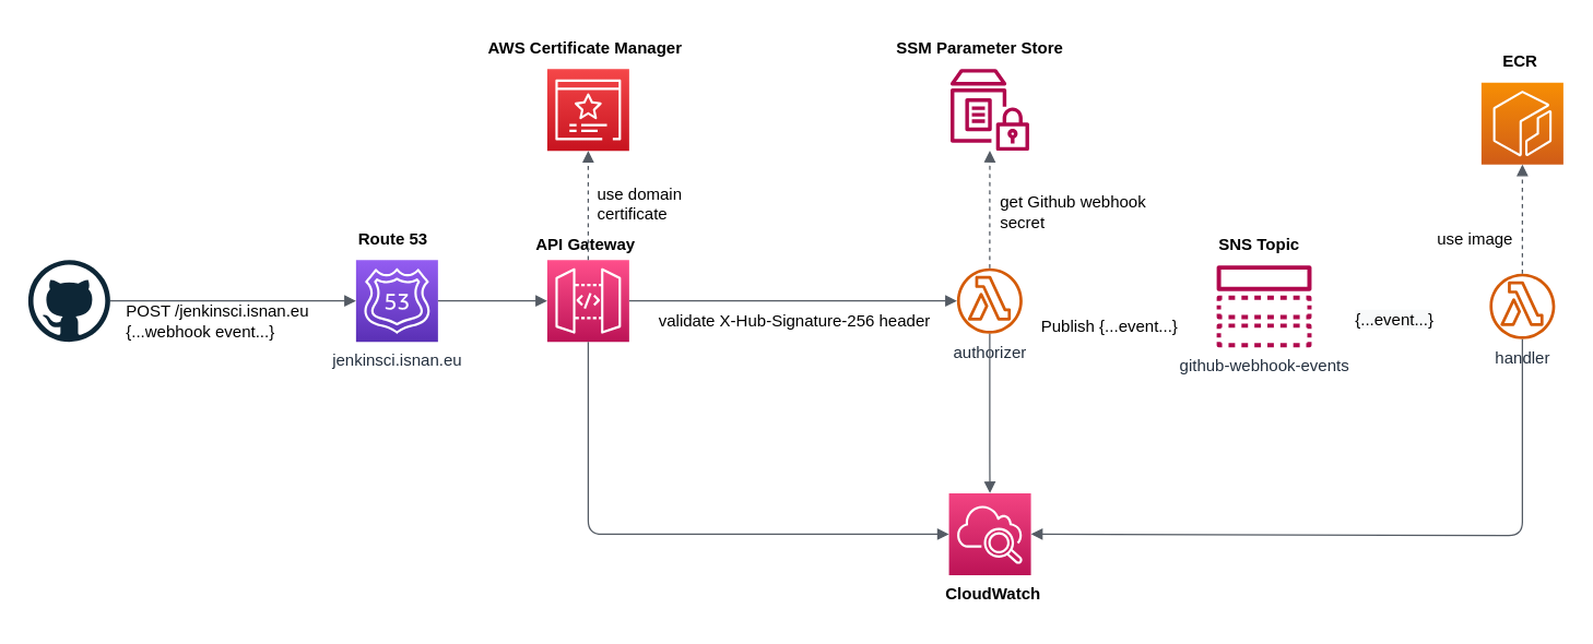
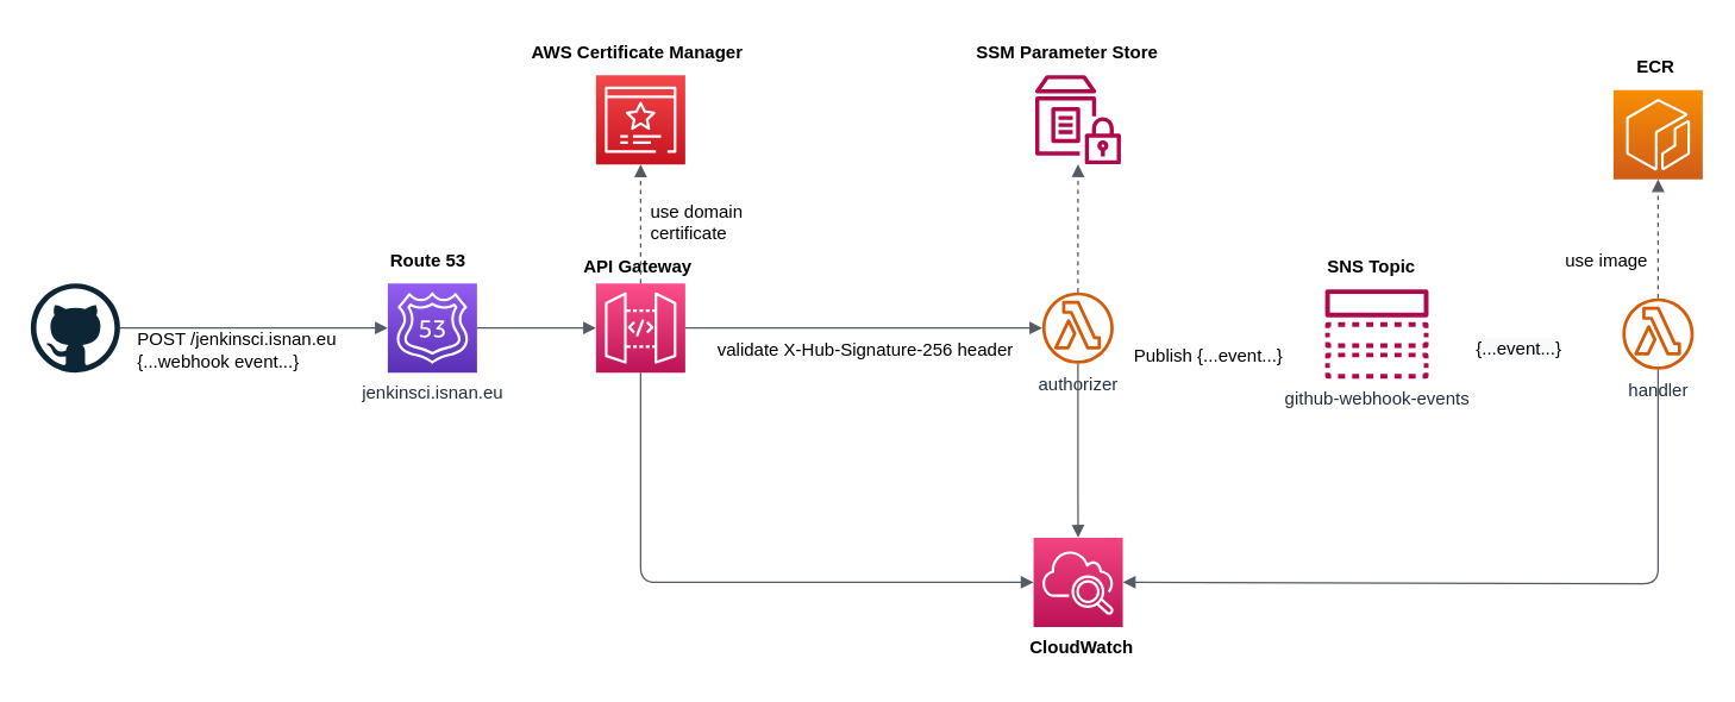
  <mxCell id="0" />
  <mxCell id="1" parent="0" />
  <mxCell id="2" value="jenkinsci.isnan.eu" style="sketch=0;points=[[0,0,0],[0.25,0,0],[0.5,0,0],[0.75,0,0],[1,0,0],[0,1,0],[0.25,1,0],[0.5,1,0],[0.75,1,0],[1,1,0],[0,0.25,0],[0,0.5,0],[0,0.75,0],[1,0.25,0],[1,0.5,0],[1,0.75,0]];outlineConnect=0;fontColor=#232F3E;gradientColor=#945DF2;gradientDirection=north;fillColor=#5A30B5;strokeColor=#ffffff;dashed=0;verticalLabelPosition=bottom;verticalAlign=top;align=center;html=1;fontSize=12;fontStyle=0;aspect=fixed;shape=mxgraph.aws4.resourceIcon;resIcon=mxgraph.aws4.route_53;" vertex="1" parent="1"><mxGeometry x="260" y="190" width="60" height="60" as="geometry" /></mxCell>
  <mxCell id="3" value="" style="dashed=0;outlineConnect=0;html=1;align=center;labelPosition=center;verticalLabelPosition=bottom;verticalAlign=top;shape=mxgraph.weblogos.github" vertex="1" parent="1"><mxGeometry x="20" y="190" width="60" height="60" as="geometry" /></mxCell>
  <mxCell id="4" value="" style="edgeStyle=orthogonalEdgeStyle;html=1;endArrow=block;elbow=vertical;startArrow=none;endFill=1;strokeColor=#545B64;rounded=0;entryX=0;entryY=0.5;entryDx=0;entryDy=0;entryPerimeter=0;" edge="1" parent="1" source="3" target="2"><mxGeometry width="100" relative="1" as="geometry"><mxPoint x="360" y="330" as="sourcePoint" /><mxPoint x="460" y="330" as="targetPoint" /></mxGeometry></mxCell>
  <mxCell id="5" value="POST /jenkinsci.isnan.eu&lt;br&gt;{...webhook event...}" style="text;html=1;strokeColor=none;fillColor=none;align=left;verticalAlign=middle;whiteSpace=wrap;rounded=0;" vertex="1" parent="1"><mxGeometry x="90" y="220" width="160" height="30" as="geometry" /></mxCell>
  <mxCell id="6" value="" style="sketch=0;points=[[0,0,0],[0.25,0,0],[0.5,0,0],[0.75,0,0],[1,0,0],[0,1,0],[0.25,1,0],[0.5,1,0],[0.75,1,0],[1,1,0],[0,0.25,0],[0,0.5,0],[0,0.75,0],[1,0.25,0],[1,0.5,0],[1,0.75,0]];outlineConnect=0;fontColor=#232F3E;gradientColor=#FF4F8B;gradientDirection=north;fillColor=#BC1356;strokeColor=#ffffff;dashed=0;verticalLabelPosition=bottom;verticalAlign=top;align=center;html=1;fontSize=12;fontStyle=0;aspect=fixed;shape=mxgraph.aws4.resourceIcon;resIcon=mxgraph.aws4.api_gateway;" vertex="1" parent="1"><mxGeometry x="400" y="190" width="60" height="60" as="geometry" /></mxCell>
  <mxCell id="7" value="" style="edgeStyle=orthogonalEdgeStyle;html=1;endArrow=block;elbow=vertical;startArrow=none;endFill=1;strokeColor=#545B64;rounded=0;entryX=0;entryY=0.5;entryDx=0;entryDy=0;entryPerimeter=0;exitX=1;exitY=0.5;exitDx=0;exitDy=0;exitPerimeter=0;" edge="1" parent="1" source="2" target="6"><mxGeometry width="100" relative="1" as="geometry"><mxPoint x="90" y="230" as="sourcePoint" /><mxPoint x="270" y="230" as="targetPoint" /></mxGeometry></mxCell>
  <mxCell id="8" value="github-webhook-events" style="sketch=0;outlineConnect=0;fontColor=#232F3E;gradientColor=none;fillColor=#B0084D;strokeColor=none;dashed=0;verticalLabelPosition=bottom;verticalAlign=top;align=center;html=1;fontSize=12;fontStyle=0;aspect=fixed;pointerEvents=1;shape=mxgraph.aws4.topic;" vertex="1" parent="1"><mxGeometry x="890" y="194" width="69.85" height="60" as="geometry" /></mxCell>
  <mxCell id="9" value="Publish {...event...}" style="text;html=1;strokeColor=none;fillColor=none;align=left;verticalAlign=middle;whiteSpace=wrap;rounded=0;" vertex="1" parent="1"><mxGeometry x="760" y="224" width="130" height="30" as="geometry" /></mxCell>
  <mxCell id="10" value="handler" style="sketch=0;outlineConnect=0;fontColor=#232F3E;gradientColor=none;fillColor=#D45B07;strokeColor=none;dashed=0;verticalLabelPosition=bottom;verticalAlign=top;align=center;html=1;fontSize=12;fontStyle=0;aspect=fixed;pointerEvents=1;shape=mxgraph.aws4.lambda_function;" vertex="1" parent="1"><mxGeometry x="1090" y="200" width="48" height="48" as="geometry" /></mxCell>
  <mxCell id="11" value="&lt;span style=&quot;color: rgb(0, 0, 0); font-family: Helvetica; font-size: 12px; font-style: normal; font-variant-ligatures: normal; font-variant-caps: normal; font-weight: 400; letter-spacing: normal; orphans: 2; text-align: left; text-indent: 0px; text-transform: none; widows: 2; word-spacing: 0px; -webkit-text-stroke-width: 0px; background-color: rgb(248, 249, 250); text-decoration-thickness: initial; text-decoration-style: initial; text-decoration-color: initial; float: none; display: inline !important;&quot;&gt;{...event...}&lt;/span&gt;" style="text;whiteSpace=wrap;html=1;" vertex="1" parent="1"><mxGeometry x="990" y="220" width="70" height="30" as="geometry" /></mxCell>
  <mxCell id="12" value="authorizer" style="sketch=0;outlineConnect=0;fontColor=#232F3E;gradientColor=none;fillColor=#D45B07;strokeColor=none;dashed=0;verticalLabelPosition=bottom;verticalAlign=top;align=center;html=1;fontSize=12;fontStyle=0;aspect=fixed;pointerEvents=1;shape=mxgraph.aws4.lambda_function;" vertex="1" parent="1"><mxGeometry x="700" y="196" width="48" height="48" as="geometry" /></mxCell>
  <mxCell id="13" value="" style="edgeStyle=orthogonalEdgeStyle;html=1;endArrow=block;elbow=vertical;startArrow=none;endFill=1;strokeColor=#545B64;rounded=1;exitX=1;exitY=0.5;exitDx=0;exitDy=0;exitPerimeter=0;" edge="1" parent="1" source="6" target="12"><mxGeometry width="100" relative="1" as="geometry"><mxPoint x="440" y="260" as="sourcePoint" /><mxPoint x="590.188" y="360" as="targetPoint" /><Array as="points"><mxPoint x="540" y="220" /><mxPoint x="540" y="220" /></Array></mxGeometry></mxCell>
  <mxCell id="14" value="validate X-Hub-Signature-256 header" style="text;html=1;strokeColor=none;fillColor=none;align=left;verticalAlign=middle;whiteSpace=wrap;rounded=0;" vertex="1" parent="1"><mxGeometry x="480" y="220" width="240" height="30" as="geometry" /></mxCell>
  <mxCell id="15" value="&lt;b&gt;Route 53&lt;/b&gt;" style="text;html=1;strokeColor=none;fillColor=none;align=left;verticalAlign=middle;whiteSpace=wrap;rounded=0;" vertex="1" parent="1"><mxGeometry x="260" y="160" width="70" height="30" as="geometry" /></mxCell>
  <mxCell id="16" value="&lt;b&gt;API Gateway&lt;/b&gt;" style="text;html=1;strokeColor=none;fillColor=none;align=left;verticalAlign=middle;whiteSpace=wrap;rounded=0;" vertex="1" parent="1"><mxGeometry x="390" y="164" width="90" height="30" as="geometry" /></mxCell>
  <mxCell id="17" value="&lt;b&gt;SNS Topic&lt;/b&gt;" style="text;html=1;strokeColor=none;fillColor=none;align=left;verticalAlign=middle;whiteSpace=wrap;rounded=0;" vertex="1" parent="1"><mxGeometry x="890" y="164" width="90" height="30" as="geometry" /></mxCell>
  <mxCell id="18" value="" style="sketch=0;points=[[0,0,0],[0.25,0,0],[0.5,0,0],[0.75,0,0],[1,0,0],[0,1,0],[0.25,1,0],[0.5,1,0],[0.75,1,0],[1,1,0],[0,0.25,0],[0,0.5,0],[0,0.75,0],[1,0.25,0],[1,0.5,0],[1,0.75,0]];points=[[0,0,0],[0.25,0,0],[0.5,0,0],[0.75,0,0],[1,0,0],[0,1,0],[0.25,1,0],[0.5,1,0],[0.75,1,0],[1,1,0],[0,0.25,0],[0,0.5,0],[0,0.75,0],[1,0.25,0],[1,0.5,0],[1,0.75,0]];outlineConnect=0;fontColor=#232F3E;gradientColor=#F34482;gradientDirection=north;fillColor=#BC1356;strokeColor=#ffffff;dashed=0;verticalLabelPosition=bottom;verticalAlign=top;align=center;html=1;fontSize=12;fontStyle=0;aspect=fixed;shape=mxgraph.aws4.resourceIcon;resIcon=mxgraph.aws4.cloudwatch_2;" vertex="1" parent="1"><mxGeometry x="694.16" y="361" width="60" height="60" as="geometry" /></mxCell>
  <mxCell id="19" value="&lt;b&gt;CloudWatch&lt;/b&gt;" style="text;html=1;strokeColor=none;fillColor=none;align=left;verticalAlign=middle;whiteSpace=wrap;rounded=0;" vertex="1" parent="1"><mxGeometry x="690" y="420" width="90" height="30" as="geometry" /></mxCell>
  <mxCell id="20" value="" style="sketch=0;points=[[0,0,0],[0.25,0,0],[0.5,0,0],[0.75,0,0],[1,0,0],[0,1,0],[0.25,1,0],[0.5,1,0],[0.75,1,0],[1,1,0],[0,0.25,0],[0,0.5,0],[0,0.75,0],[1,0.25,0],[1,0.5,0],[1,0.75,0]];outlineConnect=0;fontColor=#232F3E;gradientColor=#F78E04;gradientDirection=north;fillColor=#D05C17;strokeColor=#ffffff;dashed=0;verticalLabelPosition=bottom;verticalAlign=top;align=center;html=1;fontSize=12;fontStyle=0;aspect=fixed;shape=mxgraph.aws4.resourceIcon;resIcon=mxgraph.aws4.ecr;" vertex="1" parent="1"><mxGeometry x="1084" y="60" width="60" height="60" as="geometry" /></mxCell>
  <mxCell id="21" value="&lt;b&gt;ECR&lt;/b&gt;" style="text;html=1;strokeColor=none;fillColor=none;align=left;verticalAlign=middle;whiteSpace=wrap;rounded=0;" vertex="1" parent="1"><mxGeometry x="1098" width="40" height="30" as="geometry" y="30" /></mxCell>
  <mxCell id="22" value="" style="edgeStyle=orthogonalEdgeStyle;html=1;endArrow=block;elbow=vertical;startArrow=none;endFill=1;strokeColor=#545B64;rounded=1;entryX=0.5;entryY=1;entryDx=0;entryDy=0;entryPerimeter=0;dashed=1;" edge="1" parent="1" source="10" target="20"><mxGeometry width="100" relative="1" as="geometry"><mxPoint x="536" y="-170" as="sourcePoint" /><mxPoint x="903" y="-170" as="targetPoint" /><Array as="points" /></mxGeometry></mxCell>
  <mxCell id="23" value="use image" style="text;html=1;strokeColor=none;fillColor=none;align=left;verticalAlign=middle;whiteSpace=wrap;rounded=0;" vertex="1" parent="1"><mxGeometry x="1050" y="160" width="80" height="30" as="geometry" /></mxCell>
  <mxCell id="24" value="" style="edgeStyle=orthogonalEdgeStyle;html=1;endArrow=block;elbow=vertical;startArrow=none;endFill=1;strokeColor=#545B64;rounded=1;entryX=0.5;entryY=0;entryDx=0;entryDy=0;entryPerimeter=0;" edge="1" parent="1" source="12" target="18"><mxGeometry width="100" relative="1" as="geometry"><mxPoint x="470" y="230" as="sourcePoint" /><mxPoint x="710.001" y="230" as="targetPoint" /><Array as="points"><mxPoint x="724" y="340" /><mxPoint x="724" y="340" /></Array></mxGeometry></mxCell>
  <mxCell id="25" value="" style="edgeStyle=orthogonalEdgeStyle;html=1;endArrow=block;elbow=vertical;startArrow=none;endFill=1;strokeColor=#545B64;rounded=1;entryX=1;entryY=0.5;entryDx=0;entryDy=0;entryPerimeter=0;" edge="1" parent="1" source="10" target="18"><mxGeometry width="100" relative="1" as="geometry"><mxPoint x="480" y="240" as="sourcePoint" /><mxPoint x="720.001" y="240" as="targetPoint" /><Array as="points"><mxPoint x="1114" y="392" /></Array></mxGeometry></mxCell>
  <mxCell id="26" value="" style="sketch=0;outlineConnect=0;fontColor=#232F3E;gradientColor=none;fillColor=#B0084D;strokeColor=none;dashed=0;verticalLabelPosition=bottom;verticalAlign=top;align=center;html=1;fontSize=12;fontStyle=0;aspect=fixed;pointerEvents=1;shape=mxgraph.aws4.parameter_store;" vertex="1" parent="1"><mxGeometry x="695.16" y="50" width="57.69" height="60" as="geometry" /></mxCell>
  <mxCell id="27" value="" style="edgeStyle=orthogonalEdgeStyle;html=1;endArrow=block;elbow=vertical;startArrow=none;endFill=1;strokeColor=#545B64;rounded=1;dashed=1;" edge="1" parent="1" source="12" target="26"><mxGeometry width="100" relative="1" as="geometry"><mxPoint x="1124" y="210" as="sourcePoint" /><mxPoint x="1124" y="130" as="targetPoint" /><Array as="points" /></mxGeometry></mxCell>
- <mxCell id="28" value="get Github webhook secret" style="text;html=1;strokeColor=none;fillColor=none;align=left;verticalAlign=middle;whiteSpace=wrap;rounded=0;" vertex="1" parent="1"><mxGeometry x="730" y="140" width="110" height="30" as="geometry" /></mxCell>
  <mxCell id="29" value="&lt;b&gt;SSM Parameter Store&lt;/b&gt;" style="text;html=1;strokeColor=none;fillColor=none;align=left;verticalAlign=middle;whiteSpace=wrap;rounded=0;" vertex="1" parent="1"><mxGeometry x="653.5" y="20" width="141" height="30" as="geometry" /></mxCell>
  <mxCell id="30" value="" style="edgeStyle=orthogonalEdgeStyle;html=1;endArrow=block;elbow=vertical;startArrow=none;endFill=1;strokeColor=#545B64;rounded=1;entryX=0;entryY=0.5;entryDx=0;entryDy=0;entryPerimeter=0;exitX=0.5;exitY=1;exitDx=0;exitDy=0;exitPerimeter=0;" edge="1" parent="1" source="6" target="18"><mxGeometry width="100" relative="1" as="geometry"><mxPoint x="609.84" y="380" as="sourcePoint" /><mxPoint x="250" y="523" as="targetPoint" /><Array as="points"><mxPoint x="430" y="391" /></Array></mxGeometry></mxCell>
  <mxCell id="31" value="" style="sketch=0;points=[[0,0,0],[0.25,0,0],[0.5,0,0],[0.75,0,0],[1,0,0],[0,1,0],[0.25,1,0],[0.5,1,0],[0.75,1,0],[1,1,0],[0,0.25,0],[0,0.5,0],[0,0.75,0],[1,0.25,0],[1,0.5,0],[1,0.75,0]];outlineConnect=0;fontColor=#232F3E;gradientColor=#F54749;gradientDirection=north;fillColor=#C7131F;strokeColor=#ffffff;dashed=0;verticalLabelPosition=bottom;verticalAlign=top;align=center;html=1;fontSize=12;fontStyle=0;aspect=fixed;shape=mxgraph.aws4.resourceIcon;resIcon=mxgraph.aws4.certificate_manager_3;" vertex="1" parent="1"><mxGeometry x="400" y="50" width="60" height="60" as="geometry" /></mxCell>
  <mxCell id="32" value="&lt;b&gt;AWS Certificate Manager&lt;/b&gt;" style="text;html=1;strokeColor=none;fillColor=none;align=left;verticalAlign=middle;whiteSpace=wrap;rounded=0;" vertex="1" parent="1"><mxGeometry x="355" y="20" width="150" height="30" as="geometry" /></mxCell>
  <mxCell id="33" value="" style="edgeStyle=orthogonalEdgeStyle;html=1;endArrow=block;elbow=vertical;startArrow=none;endFill=1;strokeColor=#545B64;rounded=1;entryX=0.5;entryY=1;entryDx=0;entryDy=0;entryPerimeter=0;dashed=1;exitX=0.5;exitY=0;exitDx=0;exitDy=0;exitPerimeter=0;" edge="1" parent="1" source="6" target="31"><mxGeometry width="100" relative="1" as="geometry"><mxPoint x="1124" y="210" as="sourcePoint" /><mxPoint x="1124" y="130" as="targetPoint" /><Array as="points"><mxPoint x="430" y="160" /><mxPoint x="430" y="160" /></Array></mxGeometry></mxCell>
  <mxCell id="34" value="use domain certificate" style="text;html=1;strokeColor=none;fillColor=none;align=left;verticalAlign=middle;whiteSpace=wrap;rounded=0;" vertex="1" parent="1"><mxGeometry x="435" y="134" width="110" height="30" as="geometry" /></mxCell>
